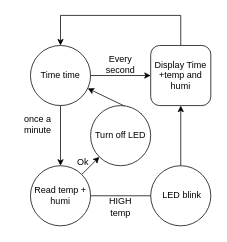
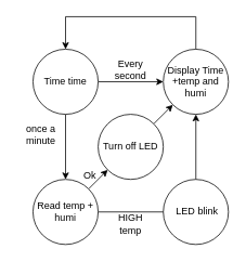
  <mxCell id="0" />
  <mxCell id="1" parent="0" />
  <mxCell id="2" style="edgeStyle=orthogonalEdgeStyle;rounded=0;orthogonalLoop=1;jettySize=auto;html=1;exitX=1;exitY=0.5;exitDx=0;exitDy=0;entryX=0;entryY=0.5;entryDx=0;entryDy=0;" edge="1" parent="1" source="4" target="15"><mxGeometry relative="1" as="geometry" /></mxCell>
  <mxCell id="3" style="edgeStyle=orthogonalEdgeStyle;rounded=0;orthogonalLoop=1;jettySize=auto;html=1;exitX=0.5;exitY=1;exitDx=0;exitDy=0;entryX=0.5;entryY=0;entryDx=0;entryDy=0;" edge="1" parent="1" source="4" target="9"><mxGeometry relative="1" as="geometry" /></mxCell>
  <mxCell id="4" value="Time time&lt;br&gt;" style="ellipse;whiteSpace=wrap;html=1;aspect=fixed;" vertex="1" parent="1"><mxGeometry x="40" y="60" width="80" height="80" as="geometry" /></mxCell>
  <mxCell id="5" style="edgeStyle=none;rounded=0;orthogonalLoop=1;jettySize=auto;html=1;exitX=0.5;exitY=0;exitDx=0;exitDy=0;entryX=0.5;entryY=1;entryDx=0;entryDy=0;" edge="1" parent="1" source="6" target="15"><mxGeometry relative="1" as="geometry" /></mxCell>
  <mxCell id="6" value="&amp;nbsp;LED blink" style="ellipse;whiteSpace=wrap;html=1;aspect=fixed;" vertex="1" parent="1"><mxGeometry x="200" y="220" width="80" height="80" as="geometry" /></mxCell>
  <mxCell id="7" style="rounded=0;orthogonalLoop=1;jettySize=auto;html=1;exitX=1;exitY=0;exitDx=0;exitDy=0;entryX=0;entryY=1;entryDx=0;entryDy=0;" edge="1" parent="1" source="9" target="11"><mxGeometry relative="1" as="geometry" /></mxCell>
  <mxCell id="8" style="edgeStyle=none;rounded=0;orthogonalLoop=1;jettySize=auto;html=1;entryX=0;entryY=0.5;entryDx=0;entryDy=0;endArrow=none;" edge="1" parent="1" source="9" target="6"><mxGeometry relative="1" as="geometry" /></mxCell>
  <mxCell id="9" value="Read temp + humi" style="ellipse;whiteSpace=wrap;html=1;aspect=fixed;" vertex="1" parent="1"><mxGeometry x="40" y="220" width="80" height="80" as="geometry" /></mxCell>
- <mxCell id="10" style="edgeStyle=none;rounded=0;orthogonalLoop=1;jettySize=auto;html=1;exitX=1;exitY=0;exitDx=0;exitDy=0;" edge="1" parent="1" source="11" target="4"><mxGeometry relative="1" as="geometry" /></mxCell>
+ <mxCell id="10" style="edgeStyle=none;rounded=0;orthogonalLoop=1;jettySize=auto;html=1;exitX=1;exitY=0;exitDx=0;exitDy=0;" edge="1" parent="1" source="11" target="15"><mxGeometry relative="1" as="geometry" /></mxCell>
  <mxCell id="11" value="&lt;span&gt;Turn off LED&lt;/span&gt;" style="ellipse;whiteSpace=wrap;html=1;aspect=fixed;" vertex="1" parent="1"><mxGeometry x="120" y="140" width="80" height="80" as="geometry" /></mxCell>
  <mxCell id="12" value="Every second" style="text;html=1;strokeColor=none;fillColor=none;align=center;verticalAlign=middle;whiteSpace=wrap;rounded=0;" vertex="1" parent="1"><mxGeometry x="130" y="70" width="60" height="30" as="geometry" /></mxCell>
  <mxCell id="13" value="once a minute" style="text;html=1;strokeColor=none;fillColor=none;align=center;verticalAlign=middle;whiteSpace=wrap;rounded=0;" vertex="1" parent="1"><mxGeometry x="20" y="150" width="60" height="30" as="geometry" /></mxCell>
  <mxCell id="14" style="edgeStyle=orthogonalEdgeStyle;rounded=0;orthogonalLoop=1;jettySize=auto;html=1;entryX=0.5;entryY=0;entryDx=0;entryDy=0;" edge="1" parent="1" source="15" target="4"><mxGeometry relative="1" as="geometry"><mxPoint x="210" y="30" as="targetPoint" /><Array as="points"><mxPoint x="240" y="20" /><mxPoint x="80" y="20" /></Array></mxGeometry></mxCell>
- <mxCell id="15" value="Display Time +temp and humi" style="whiteSpace=wrap;html=1;aspect=fixed;rounded=1;" vertex="1" parent="1"><mxGeometry x="200" y="60" width="80" height="80" as="geometry" /></mxCell>
+ <mxCell id="15" value="Display Time +temp and humi" style="ellipse;whiteSpace=wrap;html=1;aspect=fixed;" vertex="1" parent="1"><mxGeometry x="200" y="60" width="80" height="80" as="geometry" /></mxCell>
  <mxCell id="16" value="Ok" style="text;html=1;strokeColor=none;fillColor=none;align=center;verticalAlign=middle;whiteSpace=wrap;rounded=0;" vertex="1" parent="1"><mxGeometry x="80" y="200" width="60" height="30" as="geometry" /></mxCell>
  <mxCell id="17" value="HIGH temp" style="text;html=1;strokeColor=none;fillColor=none;align=center;verticalAlign=middle;whiteSpace=wrap;rounded=0;" vertex="1" parent="1"><mxGeometry x="130" y="260" width="60" height="30" as="geometry" /></mxCell>
